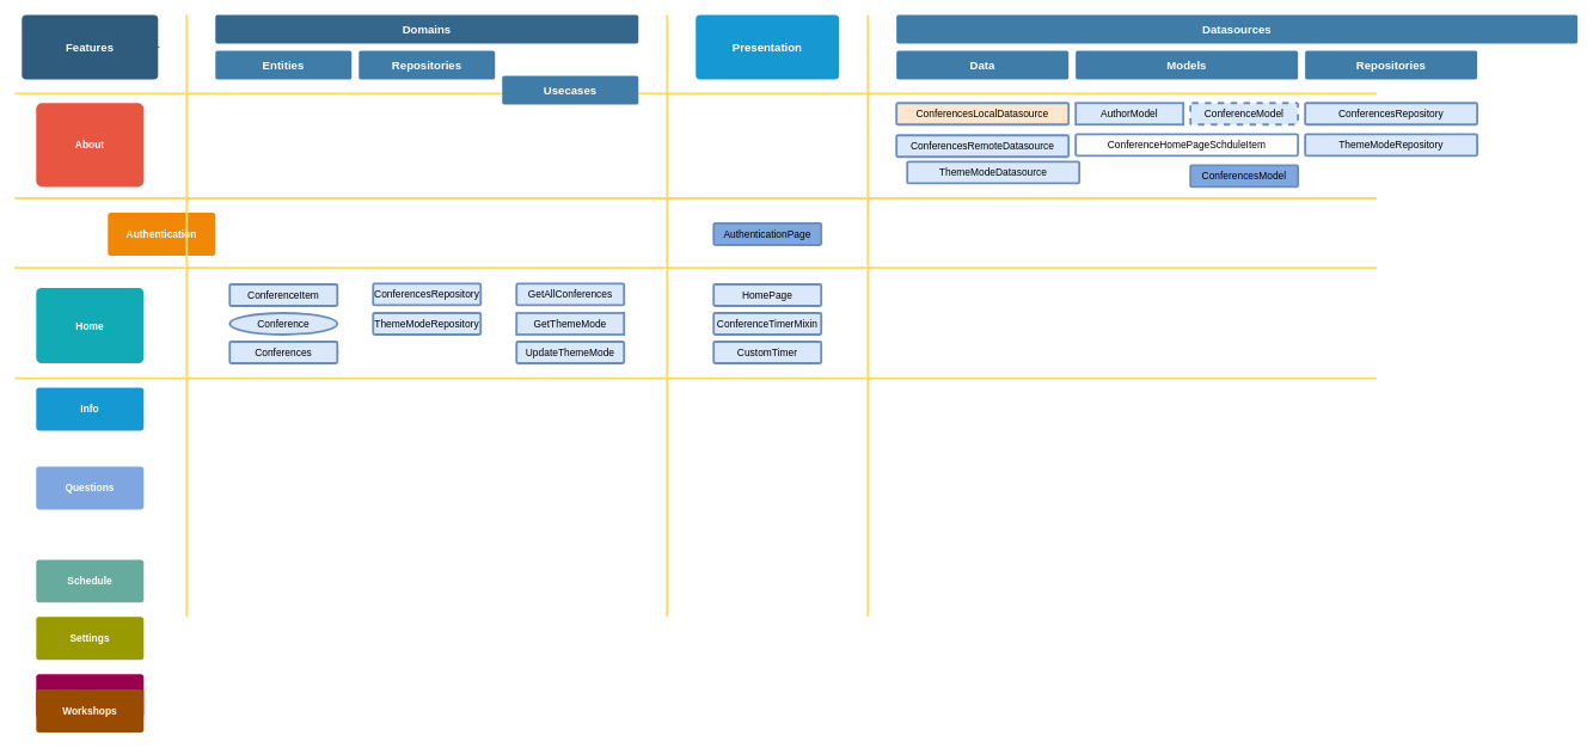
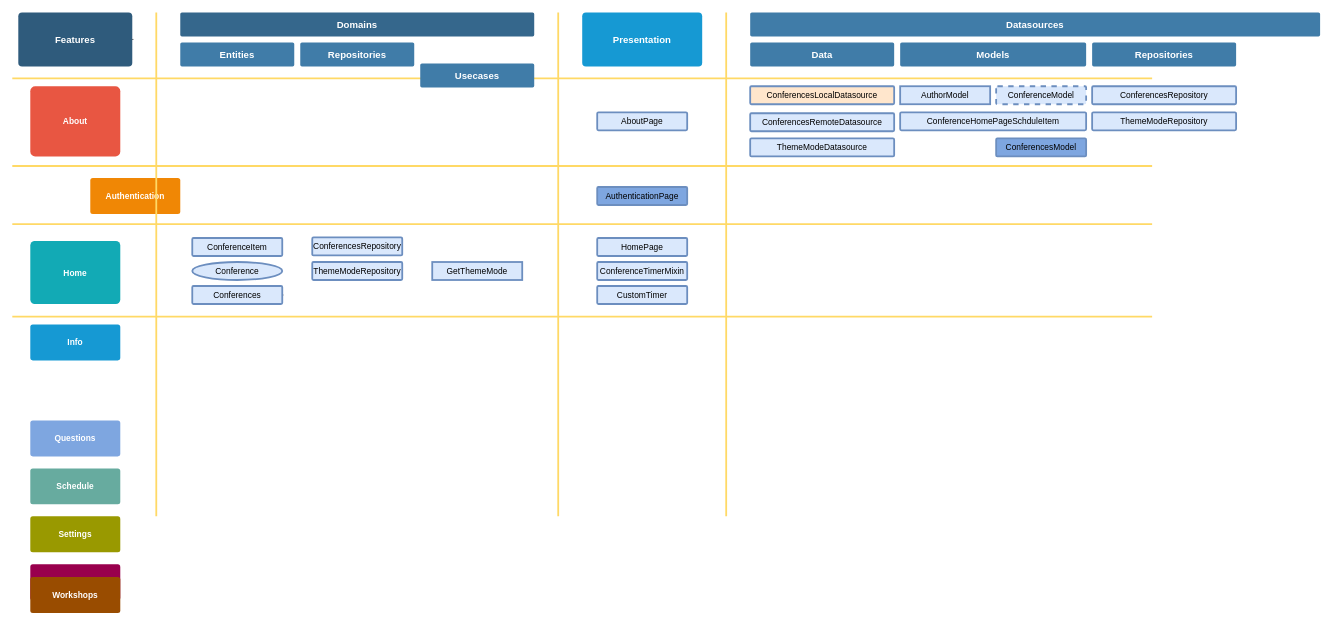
  <mxCell id="0" />
  <mxCell id="1" parent="0" />
  <mxCell id="2" style="edgeStyle=orthogonalEdgeStyle;rounded=0;orthogonalLoop=1;jettySize=auto;html=1;exitX=1;exitY=0.5;exitDx=0;exitDy=0;" edge="1" parent="1" source="3"><mxGeometry relative="1" as="geometry"><mxPoint x="202" y="90" as="targetPoint" /></mxGeometry></mxCell>
  <mxCell id="3" value="Features" style="rounded=1;whiteSpace=wrap;html=1;shadow=0;labelBackgroundColor=none;strokeColor=none;strokeWidth=3;fillColor=#2F5B7C;fontFamily=Helvetica;fontSize=16;fontColor=#FFFFFF;align=center;fontStyle=1;spacing=5;arcSize=7;perimeterSpacing=2;" parent="1" vertex="1"><mxGeometry x="30" y="20" width="190" height="90" as="geometry" /></mxCell>
  <mxCell id="4" value="About" style="rounded=1;whiteSpace=wrap;html=1;shadow=0;labelBackgroundColor=none;strokeColor=none;strokeWidth=3;fillColor=#e85642;fontFamily=Helvetica;fontSize=14;fontColor=#FFFFFF;align=center;spacing=5;fontStyle=1;arcSize=7;perimeterSpacing=2;" parent="1" vertex="1"><mxGeometry x="50" y="143" width="150" height="117" as="geometry" /></mxCell>
  <mxCell id="5" value="Info" style="rounded=1;whiteSpace=wrap;html=1;shadow=0;labelBackgroundColor=none;strokeColor=none;strokeWidth=3;fillColor=#1699d3;fontFamily=Helvetica;fontSize=14;fontColor=#FFFFFF;align=center;spacing=5;fontStyle=1;arcSize=7;perimeterSpacing=2;" parent="1" vertex="1"><mxGeometry x="50" y="540" width="150" height="60" as="geometry" /></mxCell>
  <mxCell id="6" value="Authentication" style="rounded=1;whiteSpace=wrap;html=1;shadow=0;labelBackgroundColor=none;strokeColor=none;strokeWidth=3;fillColor=#F08705;fontFamily=Helvetica;fontSize=14;fontColor=#FFFFFF;align=center;spacing=5;fontStyle=1;arcSize=7;perimeterSpacing=2;" parent="1" vertex="1"><mxGeometry x="150" y="296" width="150" height="60" as="geometry" /></mxCell>
+ <mxCell id="7" value="AboutPage" style="rounded=1;whiteSpace=wrap;html=1;shadow=0;labelBackgroundColor=none;strokeColor=#6c8ebf;strokeWidth=3;fillColor=#dae8fc;fontFamily=Helvetica;fontSize=14;align=center;spacing=5;arcSize=7;perimeterSpacing=2;" parent="1" vertex="1"><mxGeometry x="995" y="186.5" width="150" height="30" as="geometry" /></mxCell>
  <mxCell id="8" value="Home" style="rounded=1;whiteSpace=wrap;html=1;shadow=0;labelBackgroundColor=none;strokeColor=none;strokeWidth=3;fillColor=#12aab5;fontFamily=Helvetica;fontSize=14;fontColor=#FFFFFF;align=center;spacing=5;fontStyle=1;arcSize=7;perimeterSpacing=2;" parent="1" vertex="1"><mxGeometry x="50" y="401" width="150" height="105" as="geometry" /></mxCell>
- <mxCell id="9" value="Questions" style="rounded=1;whiteSpace=wrap;html=1;shadow=0;labelBackgroundColor=none;strokeColor=none;strokeWidth=3;fillColor=#7EA6E0;fontFamily=Helvetica;fontSize=14;fontColor=#FFFFFF;align=center;spacing=5;fontStyle=1;arcSize=7;perimeterSpacing=2;" vertex="1" parent="1"><mxGeometry x="50" y="650" width="150" height="60" as="geometry" /></mxCell>
+ <mxCell id="9" value="Questions" style="rounded=1;whiteSpace=wrap;html=1;shadow=0;labelBackgroundColor=none;strokeColor=none;strokeWidth=3;fillColor=#7EA6E0;fontFamily=Helvetica;fontSize=14;fontColor=#FFFFFF;align=center;spacing=5;fontStyle=1;arcSize=7;perimeterSpacing=2;" vertex="1" parent="1"><mxGeometry x="50" y="700" width="150" height="60" as="geometry" /></mxCell>
  <mxCell id="10" value="Schedule" style="rounded=1;whiteSpace=wrap;html=1;shadow=0;labelBackgroundColor=none;strokeColor=none;strokeWidth=3;fillColor=#67AB9F;fontFamily=Helvetica;fontSize=14;fontColor=#FFFFFF;align=center;spacing=5;fontStyle=1;arcSize=7;perimeterSpacing=2;" vertex="1" parent="1"><mxGeometry x="50" y="780" width="150" height="60" as="geometry" /></mxCell>
  <mxCell id="11" value="Settings" style="rounded=1;whiteSpace=wrap;html=1;shadow=0;labelBackgroundColor=none;strokeColor=none;strokeWidth=3;fillColor=#999900;fontFamily=Helvetica;fontSize=14;fontColor=#FFFFFF;align=center;spacing=5;fontStyle=1;arcSize=7;perimeterSpacing=2;" vertex="1" parent="1"><mxGeometry x="50" y="860" width="150" height="60" as="geometry" /></mxCell>
  <mxCell id="12" value="Speakers" style="rounded=1;whiteSpace=wrap;html=1;shadow=0;labelBackgroundColor=none;strokeColor=none;strokeWidth=3;fillColor=#99004D;fontFamily=Helvetica;fontSize=14;fontColor=#FFFFFF;align=center;spacing=5;fontStyle=1;arcSize=7;perimeterSpacing=2;" vertex="1" parent="1"><mxGeometry x="50" y="940" width="150" height="60" as="geometry" /></mxCell>
  <mxCell id="13" value="Workshops" style="rounded=1;whiteSpace=wrap;html=1;shadow=0;labelBackgroundColor=none;strokeColor=none;strokeWidth=3;fillColor=#994C00;fontFamily=Helvetica;fontSize=14;fontColor=#FFFFFF;align=center;spacing=5;fontStyle=1;arcSize=7;perimeterSpacing=2;" vertex="1" parent="1"><mxGeometry x="50" y="961" width="150" height="60" as="geometry" /></mxCell>
  <mxCell id="14" value="Domains" style="rounded=1;whiteSpace=wrap;html=1;shadow=0;labelBackgroundColor=none;strokeColor=none;strokeWidth=3;fillColor=#35678C;fontFamily=Helvetica;fontSize=16;fontColor=#FFFFFF;align=center;fontStyle=1;spacing=5;arcSize=7;perimeterSpacing=2;" vertex="1" parent="1"><mxGeometry x="300" y="20" width="590" height="40" as="geometry" /></mxCell>
  <mxCell id="15" value="Presentation" style="rounded=1;whiteSpace=wrap;html=1;shadow=0;labelBackgroundColor=none;strokeColor=none;strokeWidth=3;fillColor=#1699d3;fontFamily=Helvetica;fontSize=16;fontColor=#FFFFFF;align=center;fontStyle=1;spacing=5;arcSize=7;perimeterSpacing=2;" vertex="1" parent="1"><mxGeometry x="970" y="20" width="200" height="90" as="geometry" /></mxCell>
  <mxCell id="16" value="Entities" style="rounded=1;whiteSpace=wrap;html=1;shadow=0;labelBackgroundColor=none;strokeColor=none;strokeWidth=3;fillColor=#407CA8;fontFamily=Helvetica;fontSize=16;fontColor=#FFFFFF;align=center;fontStyle=1;spacing=5;arcSize=7;perimeterSpacing=2;" vertex="1" parent="1"><mxGeometry x="300" y="70" width="190" height="40" as="geometry" /></mxCell>
  <mxCell id="17" value="AuthenticationPage" style="rounded=1;whiteSpace=wrap;html=1;shadow=0;labelBackgroundColor=none;strokeColor=#6c8ebf;strokeWidth=3;fillColor=#7ea6e0;fontFamily=Helvetica;fontSize=14;align=center;spacing=5;arcSize=7;perimeterSpacing=2;" vertex="1" parent="1"><mxGeometry x="995" y="311" width="150" height="30" as="geometry" /></mxCell>
  <mxCell id="18" value="" style="endArrow=none;html=1;rounded=0;fillColor=#fad7ac;strokeColor=#FFD966;strokeWidth=3;" edge="1" parent="1"><mxGeometry width="50" height="50" relative="1" as="geometry"><mxPoint x="20" y="276" as="sourcePoint" /><mxPoint x="1920" y="276" as="targetPoint" /></mxGeometry></mxCell>
  <mxCell id="19" value="" style="endArrow=none;html=1;rounded=0;fillColor=#fad7ac;strokeColor=#FFD966;strokeWidth=3;" edge="1" parent="1"><mxGeometry width="50" height="50" relative="1" as="geometry"><mxPoint x="20" y="130" as="sourcePoint" /><mxPoint x="1920" y="130" as="targetPoint" /></mxGeometry></mxCell>
  <mxCell id="20" value="" style="endArrow=none;html=1;rounded=0;fillColor=#fad7ac;strokeColor=#FFD966;strokeWidth=3;" edge="1" parent="1"><mxGeometry width="50" height="50" relative="1" as="geometry"><mxPoint x="260" y="20" as="sourcePoint" /><mxPoint x="260" y="860" as="targetPoint" /></mxGeometry></mxCell>
  <mxCell id="21" value="" style="endArrow=none;html=1;rounded=0;fillColor=#fad7ac;strokeColor=#FFD966;strokeWidth=3;" edge="1" parent="1"><mxGeometry width="50" height="50" relative="1" as="geometry"><mxPoint x="20" y="373" as="sourcePoint" /><mxPoint x="1920" y="373" as="targetPoint" /></mxGeometry></mxCell>
  <mxCell id="22" value="" style="endArrow=none;html=1;rounded=0;fillColor=#fad7ac;strokeColor=#FFD966;strokeWidth=3;" edge="1" parent="1"><mxGeometry width="50" height="50" relative="1" as="geometry"><mxPoint x="930" y="20" as="sourcePoint" /><mxPoint x="930" y="860" as="targetPoint" /></mxGeometry></mxCell>
  <mxCell id="23" value="" style="endArrow=none;html=1;rounded=0;fillColor=#fad7ac;strokeColor=#FFD966;strokeWidth=3;" edge="1" parent="1"><mxGeometry width="50" height="50" relative="1" as="geometry"><mxPoint x="20" y="527" as="sourcePoint" /><mxPoint x="1920" y="527" as="targetPoint" /></mxGeometry></mxCell>
  <mxCell id="24" value="" style="endArrow=none;html=1;rounded=0;fillColor=#fad7ac;strokeColor=#FFD966;strokeWidth=3;" edge="1" parent="1"><mxGeometry width="50" height="50" relative="1" as="geometry"><mxPoint x="1210" y="20" as="sourcePoint" /><mxPoint x="1210" y="860" as="targetPoint" /></mxGeometry></mxCell>
  <mxCell id="25" value="Datasources" style="rounded=1;whiteSpace=wrap;html=1;shadow=0;labelBackgroundColor=none;strokeColor=none;strokeWidth=3;fillColor=#407CA8;fontFamily=Helvetica;fontSize=16;fontColor=#FFFFFF;align=center;fontStyle=1;spacing=5;arcSize=7;perimeterSpacing=2;" vertex="1" parent="1"><mxGeometry x="1250" y="20" width="950" height="40" as="geometry" /></mxCell>
  <mxCell id="26" value="Repositories" style="rounded=1;whiteSpace=wrap;html=1;shadow=0;labelBackgroundColor=none;strokeColor=none;strokeWidth=3;fillColor=#407CA8;fontFamily=Helvetica;fontSize=16;fontColor=#FFFFFF;align=center;fontStyle=1;spacing=5;arcSize=7;perimeterSpacing=2;" vertex="1" parent="1"><mxGeometry x="500" y="70" width="190" height="40" as="geometry" /></mxCell>
  <mxCell id="27" value="Usecases" style="rounded=1;whiteSpace=wrap;html=1;shadow=0;labelBackgroundColor=none;strokeColor=none;strokeWidth=3;fillColor=#407CA8;fontFamily=Helvetica;fontSize=16;fontColor=#FFFFFF;align=center;fontStyle=1;spacing=5;arcSize=7;perimeterSpacing=2;" vertex="1" parent="1"><mxGeometry x="700" y="105" width="190" height="40" as="geometry" /></mxCell>
  <mxCell id="28" value="ConferenceItem" style="rounded=1;whiteSpace=wrap;html=1;shadow=0;labelBackgroundColor=none;strokeColor=#6c8ebf;strokeWidth=3;fillColor=#dae8fc;fontFamily=Helvetica;fontSize=14;align=center;spacing=5;fontStyle=0;arcSize=7;perimeterSpacing=2;" vertex="1" parent="1"><mxGeometry x="320" y="396" width="150" height="30" as="geometry" /></mxCell>
  <mxCell id="29" value="Conference" style="ellipse;whiteSpace=wrap;html=1;shadow=0;labelBackgroundColor=none;strokeColor=#6c8ebf;strokeWidth=3;fillColor=#dae8fc;fontFamily=Helvetica;fontSize=14;align=center;spacing=5;fontStyle=0;arcSize=7;perimeterSpacing=2;" vertex="1" parent="1"><mxGeometry x="320" y="436" width="150" height="30" as="geometry" /></mxCell>
  <mxCell id="30" style="edgeStyle=orthogonalEdgeStyle;rounded=0;orthogonalLoop=1;jettySize=auto;html=1;exitX=1;exitY=0.5;exitDx=0;exitDy=0;" edge="1" parent="1" source="31"><mxGeometry relative="1" as="geometry"><mxPoint x="460" y="496" as="targetPoint" /></mxGeometry></mxCell>
  <mxCell id="31" value="Conferences" style="rounded=1;whiteSpace=wrap;html=1;shadow=0;labelBackgroundColor=none;strokeColor=#6c8ebf;strokeWidth=3;fillColor=#dae8fc;fontFamily=Helvetica;fontSize=14;align=center;spacing=5;fontStyle=0;arcSize=7;perimeterSpacing=2;" vertex="1" parent="1"><mxGeometry x="320" y="476" width="150" height="30" as="geometry" /></mxCell>
  <mxCell id="32" value="ConferencesRepository" style="rounded=1;whiteSpace=wrap;html=1;shadow=0;labelBackgroundColor=none;strokeColor=#6c8ebf;strokeWidth=3;fillColor=#dae8fc;fontFamily=Helvetica;fontSize=14;align=center;spacing=5;fontStyle=0;arcSize=7;perimeterSpacing=2;" vertex="1" parent="1"><mxGeometry x="520" y="395" width="150" height="30" as="geometry" /></mxCell>
  <mxCell id="33" value="ThemeModeRepository" style="rounded=1;whiteSpace=wrap;html=1;shadow=0;labelBackgroundColor=none;strokeColor=#6c8ebf;strokeWidth=3;fillColor=#dae8fc;fontFamily=Helvetica;fontSize=14;align=center;spacing=5;fontStyle=0;arcSize=7;perimeterSpacing=2;" vertex="1" parent="1"><mxGeometry x="520" y="436" width="150" height="30" as="geometry" /></mxCell>
- <mxCell id="34" value="GetAllConferences" style="rounded=1;whiteSpace=wrap;html=1;shadow=0;labelBackgroundColor=none;strokeColor=#6c8ebf;strokeWidth=3;fillColor=#dae8fc;fontFamily=Helvetica;fontSize=14;align=center;spacing=5;fontStyle=0;arcSize=7;perimeterSpacing=2;" vertex="1" parent="1"><mxGeometry x="720" y="395" width="150" height="30" as="geometry" /></mxCell>
  <mxCell id="35" value="GetThemeMode" style="whiteSpace=wrap;html=1;shadow=0;labelBackgroundColor=none;strokeColor=#6c8ebf;strokeWidth=3;fillColor=#dae8fc;fontFamily=Helvetica;fontSize=14;align=center;spacing=5;fontStyle=0;arcSize=7;perimeterSpacing=2;rounded=0;" vertex="1" parent="1"><mxGeometry x="720" y="436" width="150" height="30" as="geometry" /></mxCell>
- <mxCell id="36" value="UpdateThemeMode" style="rounded=1;whiteSpace=wrap;html=1;shadow=0;labelBackgroundColor=none;strokeColor=#6c8ebf;strokeWidth=3;fillColor=#dae8fc;fontFamily=Helvetica;fontSize=14;align=center;spacing=5;fontStyle=0;arcSize=7;perimeterSpacing=2;" vertex="1" parent="1"><mxGeometry x="720" y="476" width="150" height="30" as="geometry" /></mxCell>
  <mxCell id="37" value="HomePage" style="rounded=1;whiteSpace=wrap;html=1;shadow=0;labelBackgroundColor=none;strokeColor=#6c8ebf;strokeWidth=3;fillColor=#dae8fc;fontFamily=Helvetica;fontSize=14;align=center;spacing=5;fontStyle=0;arcSize=7;perimeterSpacing=2;" vertex="1" parent="1"><mxGeometry x="995" y="396" width="150" height="30" as="geometry" /></mxCell>
  <mxCell id="38" value="ConferenceTimerMixin" style="rounded=1;whiteSpace=wrap;html=1;shadow=0;labelBackgroundColor=none;strokeColor=#6c8ebf;strokeWidth=3;fillColor=#dae8fc;fontFamily=Helvetica;fontSize=14;align=center;spacing=5;fontStyle=0;arcSize=7;perimeterSpacing=2;" vertex="1" parent="1"><mxGeometry x="995" y="436" width="150" height="30" as="geometry" /></mxCell>
  <mxCell id="39" value="CustomTimer" style="rounded=1;whiteSpace=wrap;html=1;shadow=0;labelBackgroundColor=none;strokeColor=#6c8ebf;strokeWidth=3;fillColor=#dae8fc;fontFamily=Helvetica;fontSize=14;align=center;spacing=5;fontStyle=0;arcSize=7;perimeterSpacing=2;" vertex="1" parent="1"><mxGeometry x="995" y="476" width="150" height="30" as="geometry" /></mxCell>
  <mxCell id="40" value="Data" style="rounded=1;whiteSpace=wrap;html=1;shadow=0;labelBackgroundColor=none;strokeColor=none;strokeWidth=3;fillColor=#407CA8;fontFamily=Helvetica;fontSize=16;fontColor=#FFFFFF;align=center;fontStyle=1;spacing=5;arcSize=7;perimeterSpacing=2;" vertex="1" parent="1"><mxGeometry x="1250" y="70" width="240" height="40" as="geometry" /></mxCell>
  <mxCell id="41" value="Models" style="rounded=1;whiteSpace=wrap;html=1;shadow=0;labelBackgroundColor=none;strokeColor=none;strokeWidth=3;fillColor=#407CA8;fontFamily=Helvetica;fontSize=16;fontColor=#FFFFFF;align=center;fontStyle=1;spacing=5;arcSize=7;perimeterSpacing=2;" vertex="1" parent="1"><mxGeometry x="1500" y="70" width="310" height="40" as="geometry" /></mxCell>
  <mxCell id="42" value="ConferencesLocalDatasource" style="rounded=1;whiteSpace=wrap;html=1;shadow=0;labelBackgroundColor=none;strokeColor=#6c8ebf;strokeWidth=3;fillColor=#ffe6cc;fontFamily=Helvetica;fontSize=14;align=center;spacing=5;arcSize=7;perimeterSpacing=2;" vertex="1" parent="1"><mxGeometry x="1250" y="143" width="240" height="30" as="geometry" /></mxCell>
  <mxCell id="43" value="ConferencesRemoteDatasource" style="rounded=1;whiteSpace=wrap;html=1;shadow=0;labelBackgroundColor=none;strokeColor=#6c8ebf;strokeWidth=3;fillColor=#dae8fc;fontFamily=Helvetica;fontSize=14;align=center;spacing=5;arcSize=7;perimeterSpacing=2;" vertex="1" parent="1"><mxGeometry x="1250" y="188" width="240" height="30" as="geometry" /></mxCell>
- <mxCell id="44" value="ThemeModeDatasource" style="rounded=1;whiteSpace=wrap;html=1;shadow=0;labelBackgroundColor=none;strokeColor=#6c8ebf;strokeWidth=3;fillColor=#dae8fc;fontFamily=Helvetica;fontSize=14;align=center;spacing=5;arcSize=7;perimeterSpacing=2;" vertex="1" parent="1"><mxGeometry x="1265" y="225" width="240" height="30" as="geometry" /></mxCell>
+ <mxCell id="44" value="ThemeModeDatasource" style="rounded=1;whiteSpace=wrap;html=1;shadow=0;labelBackgroundColor=none;strokeColor=#6c8ebf;strokeWidth=3;fillColor=#dae8fc;fontFamily=Helvetica;fontSize=14;align=center;spacing=5;arcSize=7;perimeterSpacing=2;" vertex="1" parent="1"><mxGeometry x="1250" y="230" width="240" height="30" as="geometry" /></mxCell>
  <mxCell id="45" value="AuthorModel" style="whiteSpace=wrap;html=1;shadow=0;labelBackgroundColor=none;strokeColor=#6c8ebf;strokeWidth=3;fillColor=#dae8fc;fontFamily=Helvetica;fontSize=14;align=center;spacing=5;arcSize=7;perimeterSpacing=2;rounded=0;" vertex="1" parent="1"><mxGeometry x="1500" y="143" width="150" height="30" as="geometry" /></mxCell>
- <mxCell id="46" value="ConferenceHomePageSchduleItem" style="rounded=1;whiteSpace=wrap;html=1;shadow=0;labelBackgroundColor=none;strokeColor=#6c8ebf;strokeWidth=3;fillColor=#ffffff;fontFamily=Helvetica;fontSize=14;align=center;spacing=5;arcSize=7;perimeterSpacing=2;" vertex="1" parent="1"><mxGeometry x="1500" y="186.5" width="310" height="30" as="geometry" /></mxCell>
+ <mxCell id="46" value="ConferenceHomePageSchduleItem" style="rounded=1;whiteSpace=wrap;html=1;shadow=0;labelBackgroundColor=none;strokeColor=#6c8ebf;strokeWidth=3;fillColor=#dae8fc;fontFamily=Helvetica;fontSize=14;align=center;spacing=5;arcSize=7;perimeterSpacing=2;" vertex="1" parent="1"><mxGeometry x="1500" y="186.5" width="310" height="30" as="geometry" /></mxCell>
  <mxCell id="47" value="ConferenceModel" style="rounded=1;whiteSpace=wrap;html=1;shadow=0;labelBackgroundColor=none;strokeColor=#6c8ebf;strokeWidth=3;fillColor=#dae8fc;fontFamily=Helvetica;fontSize=14;align=center;spacing=5;arcSize=7;perimeterSpacing=2;dashed=1;" vertex="1" parent="1"><mxGeometry x="1660" y="143" width="150" height="30" as="geometry" /></mxCell>
  <mxCell id="48" value="ConferencesModel" style="rounded=1;whiteSpace=wrap;html=1;shadow=0;labelBackgroundColor=none;strokeColor=#6c8ebf;strokeWidth=3;fillColor=#7ea6e0;fontFamily=Helvetica;fontSize=14;align=center;spacing=5;arcSize=7;perimeterSpacing=2;" vertex="1" parent="1"><mxGeometry x="1660" y="230" width="150" height="30" as="geometry" /></mxCell>
  <mxCell id="49" value="Repositories" style="rounded=1;whiteSpace=wrap;html=1;shadow=0;labelBackgroundColor=none;strokeColor=none;strokeWidth=3;fillColor=#407CA8;fontFamily=Helvetica;fontSize=16;fontColor=#FFFFFF;align=center;fontStyle=1;spacing=5;arcSize=7;perimeterSpacing=2;" vertex="1" parent="1"><mxGeometry x="1820" y="70" width="240" height="40" as="geometry" /></mxCell>
  <mxCell id="50" value="ConferencesRepository" style="rounded=1;whiteSpace=wrap;html=1;shadow=0;labelBackgroundColor=none;strokeColor=#6c8ebf;strokeWidth=3;fillColor=#dae8fc;fontFamily=Helvetica;fontSize=14;align=center;spacing=5;arcSize=7;perimeterSpacing=2;" vertex="1" parent="1"><mxGeometry x="1820" y="143" width="240" height="30" as="geometry" /></mxCell>
  <mxCell id="51" value="ThemeModeRepository" style="rounded=1;whiteSpace=wrap;html=1;shadow=0;labelBackgroundColor=none;strokeColor=#6c8ebf;strokeWidth=3;fillColor=#dae8fc;fontFamily=Helvetica;fontSize=14;align=center;spacing=5;arcSize=7;perimeterSpacing=2;" vertex="1" parent="1"><mxGeometry x="1820" y="186.5" width="240" height="30" as="geometry" /></mxCell>
